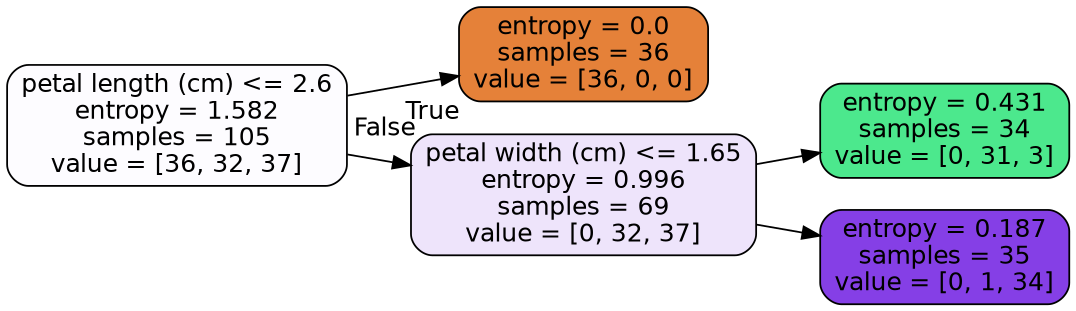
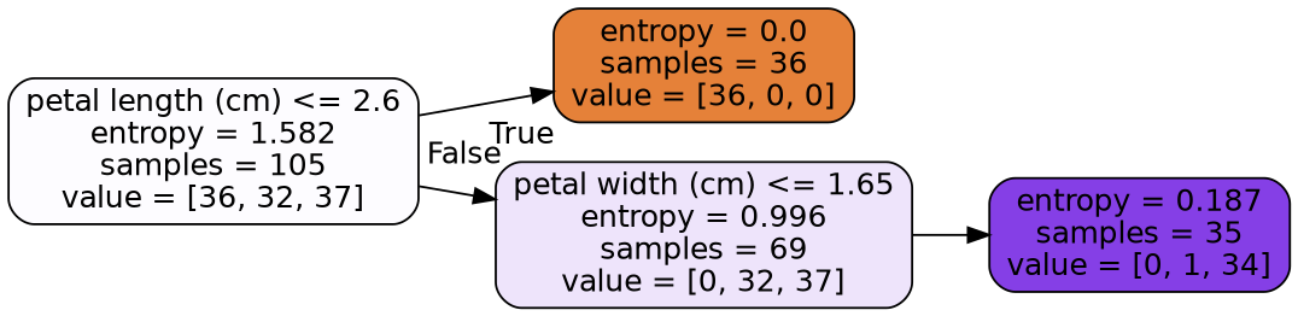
  digraph {
    rankdir=LR
    node [color=black fontname=helvetica shape=box style="filled, rounded"]
    edge [fontname=helvetica]
    n1 [fillcolor="#fdfcff" label="petal length (cm) <= 2.6\nentropy = 1.582\nsamples = 105\nvalue = [36, 32, 37]"]
    n2 [fillcolor="#e58139" label="entropy = 0.0\nsamples = 36\nvalue = [36, 0, 0]"]
    n3 [fillcolor="#eee4fb" label="petal width (cm) <= 1.65\nentropy = 0.996\nsamples = 69\nvalue = [0, 32, 37]"]
-   n4 [fillcolor="#4ce88d" label="entropy = 0.431\nsamples = 34\nvalue = [0, 31, 3]"]
    n5 [fillcolor="#853fe6" label="entropy = 0.187\nsamples = 35\nvalue = [0, 1, 34]"]
    n1 -> n2 [headlabel=True labelangle=45 labeldistance=2.5]
    n1 -> n3 [headlabel=False labelangle=-45 labeldistance=2.5]
-   n3 -> n4
    n3 -> n5
  }
